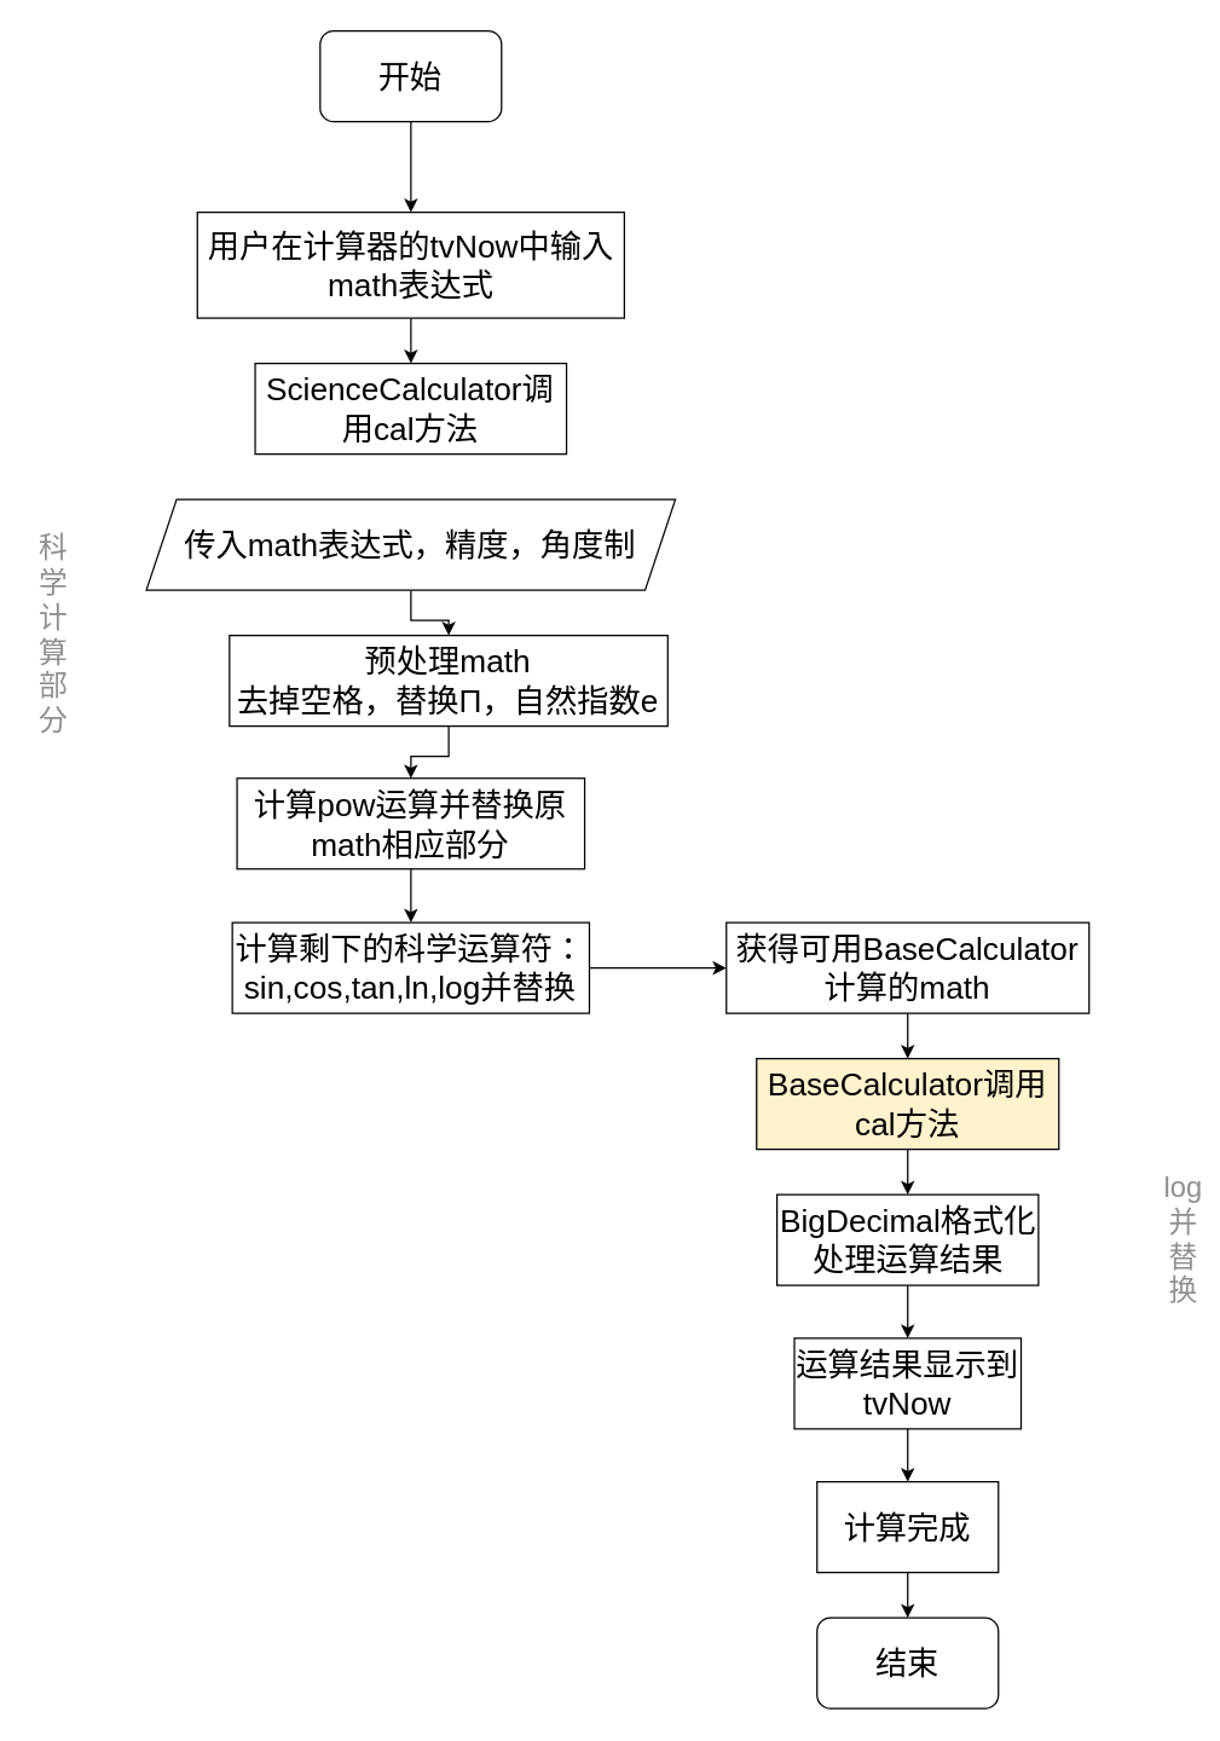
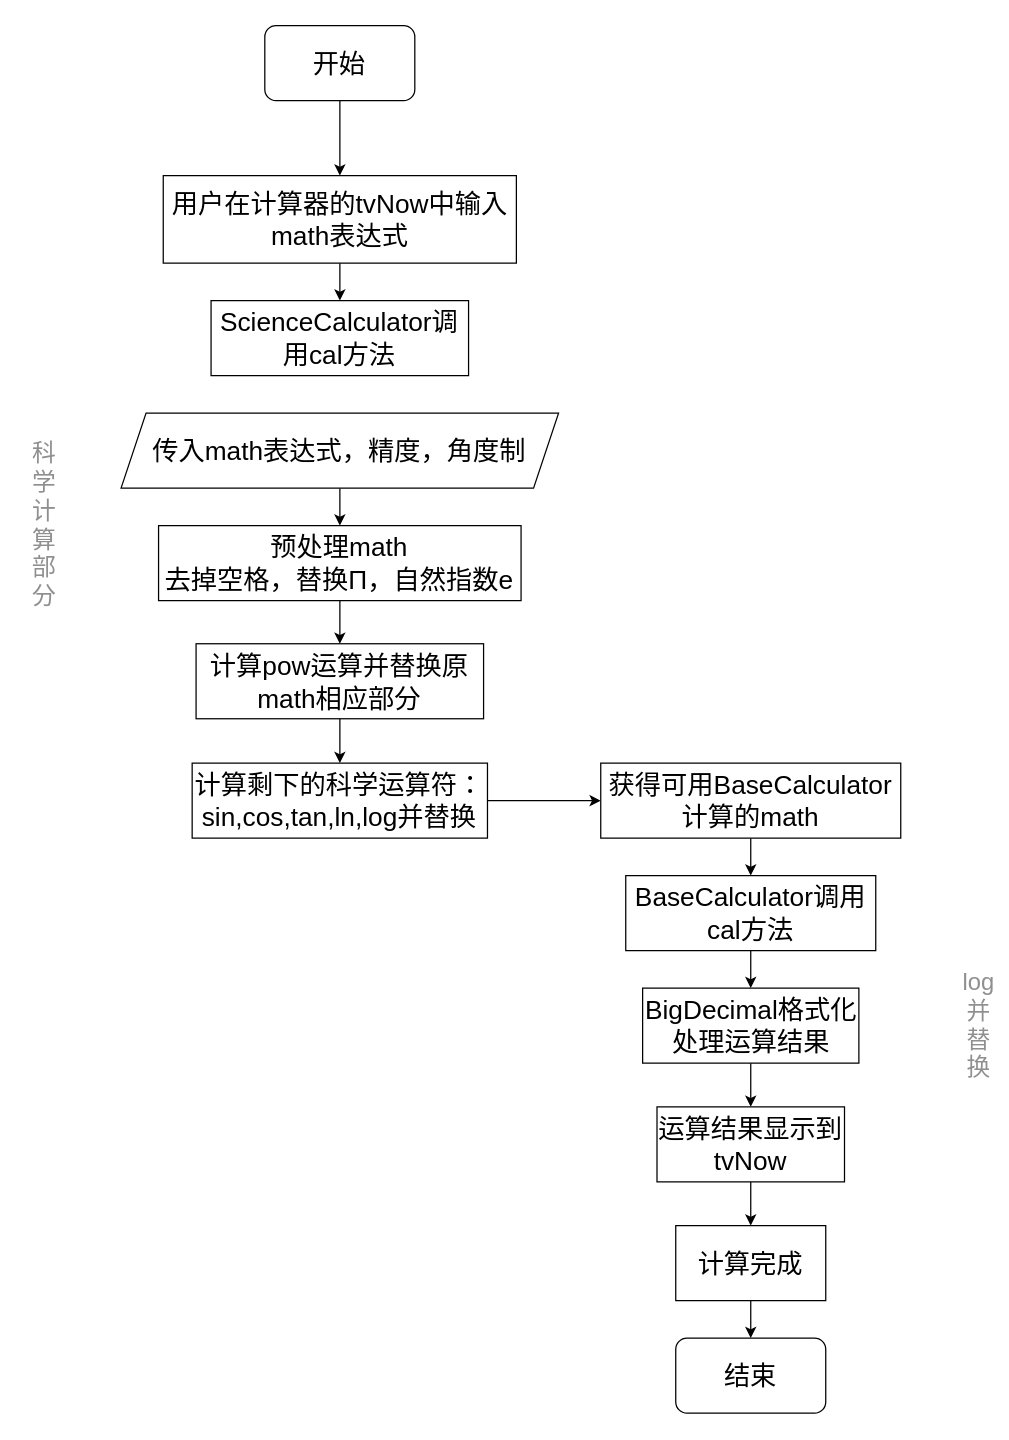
  <mxCell id="0" />
  <mxCell id="1" parent="0" />
  <mxCell id="2" value="" style="edgeStyle=orthogonalEdgeStyle;rounded=0;orthogonalLoop=1;jettySize=auto;html=1;fontSize=21;" edge="1" parent="1" source="3" target="5"><mxGeometry relative="1" as="geometry" /></mxCell>
  <mxCell id="3" value="开始" style="rounded=1;whiteSpace=wrap;html=1;fontSize=21;fillColor=#FFFFFF;" vertex="1" parent="1"><mxGeometry x="211.25" y="20" width="120" height="60" as="geometry" /></mxCell>
  <mxCell id="4" value="" style="edgeStyle=orthogonalEdgeStyle;rounded=0;orthogonalLoop=1;jettySize=auto;html=1;fontSize=21;" edge="1" parent="1" source="5" target="6"><mxGeometry relative="1" as="geometry" /></mxCell>
  <mxCell id="5" value="用户在计算器的tvNow中输入math表达式" style="rounded=0;whiteSpace=wrap;html=1;fillColor=#FFFFFF;fontSize=21;" vertex="1" parent="1"><mxGeometry x="130" y="140" width="282.5" height="70" as="geometry" /></mxCell>
  <mxCell id="6" value="ScienceCalculator调用cal方法" style="rounded=0;whiteSpace=wrap;html=1;fillColor=#FFFFFF;fontSize=21;" vertex="1" parent="1"><mxGeometry x="168.25" y="240" width="206" height="60" as="geometry" /></mxCell>
  <mxCell id="7" value="" style="edgeStyle=orthogonalEdgeStyle;rounded=0;orthogonalLoop=1;jettySize=auto;html=1;fontSize=21;" edge="1" parent="1" source="8" target="12"><mxGeometry relative="1" as="geometry" /></mxCell>
- <mxCell id="8" value="预处理math&lt;br&gt;去掉空格，替换Π，自然指数e" style="rounded=0;whiteSpace=wrap;html=1;fillColor=#FFFFFF;fontSize=21;" vertex="1" parent="1"><mxGeometry x="151.25" y="420" width="290" height="60" as="geometry" /></mxCell>
+ <mxCell id="8" value="预处理math&lt;br&gt;去掉空格，替换Π，自然指数e" style="rounded=0;whiteSpace=wrap;html=1;fillColor=#FFFFFF;fontSize=21;" vertex="1" parent="1"><mxGeometry x="126.25" y="420" width="290" height="60" as="geometry" /></mxCell>
  <mxCell id="9" value="" style="edgeStyle=orthogonalEdgeStyle;rounded=0;orthogonalLoop=1;jettySize=auto;html=1;fontSize=21;" edge="1" parent="1" source="10" target="8"><mxGeometry relative="1" as="geometry" /></mxCell>
  <mxCell id="10" value="传入math表达式，精度，角度制" style="shape=parallelogram;perimeter=parallelogramPerimeter;whiteSpace=wrap;html=1;fixedSize=1;fillColor=#FFFFFF;fontSize=21;" vertex="1" parent="1"><mxGeometry x="96.25" y="330" width="350" height="60" as="geometry" /></mxCell>
  <mxCell id="11" value="" style="edgeStyle=orthogonalEdgeStyle;rounded=0;orthogonalLoop=1;jettySize=auto;html=1;fontSize=21;" edge="1" parent="1" source="12" target="14"><mxGeometry relative="1" as="geometry" /></mxCell>
  <mxCell id="12" value="计算pow运算并替换原math相应部分" style="rounded=0;whiteSpace=wrap;html=1;fillColor=#FFFFFF;fontSize=21;" vertex="1" parent="1"><mxGeometry x="156.26" y="514.5" width="230" height="60" as="geometry" /></mxCell>
  <mxCell id="13" value="" style="edgeStyle=orthogonalEdgeStyle;rounded=0;orthogonalLoop=1;jettySize=auto;html=1;fontSize=21;" edge="1" parent="1" source="14" target="16"><mxGeometry relative="1" as="geometry" /></mxCell>
  <mxCell id="14" value="计算剩下的科学运算符：sin,cos,tan,ln,log并替换" style="rounded=0;whiteSpace=wrap;html=1;fillColor=#FFFFFF;fontSize=21;" vertex="1" parent="1"><mxGeometry x="153.13" y="610" width="236.25" height="60" as="geometry" /></mxCell>
  <mxCell id="15" value="" style="edgeStyle=orthogonalEdgeStyle;rounded=0;orthogonalLoop=1;jettySize=auto;html=1;fontSize=21;" edge="1" parent="1" source="16" target="18"><mxGeometry relative="1" as="geometry" /></mxCell>
  <mxCell id="16" value="获得可用BaseCalculator计算的math" style="rounded=0;whiteSpace=wrap;html=1;fillColor=#FFFFFF;fontSize=21;" vertex="1" parent="1"><mxGeometry x="480" y="610" width="240" height="60" as="geometry" /></mxCell>
  <mxCell id="17" value="" style="edgeStyle=orthogonalEdgeStyle;rounded=0;orthogonalLoop=1;jettySize=auto;html=1;fontSize=21;" edge="1" parent="1" source="18" target="20"><mxGeometry relative="1" as="geometry" /></mxCell>
- <mxCell id="18" value="&lt;span&gt;BaseCalculator调用cal方法&lt;/span&gt;" style="rounded=0;whiteSpace=wrap;html=1;fillColor=#fff2cc;fontSize=21;" vertex="1" parent="1"><mxGeometry x="500" y="700" width="200" height="60" as="geometry" /></mxCell>
+ <mxCell id="18" value="&lt;span&gt;BaseCalculator调用cal方法&lt;/span&gt;" style="rounded=0;whiteSpace=wrap;html=1;fillColor=#FFFFFF;fontSize=21;" vertex="1" parent="1"><mxGeometry x="500" y="700" width="200" height="60" as="geometry" /></mxCell>
  <mxCell id="19" value="" style="edgeStyle=orthogonalEdgeStyle;rounded=0;orthogonalLoop=1;jettySize=auto;html=1;fontSize=21;" edge="1" parent="1" source="20" target="22"><mxGeometry relative="1" as="geometry" /></mxCell>
  <mxCell id="20" value="BigDecimal格式化处理运算结果" style="rounded=0;whiteSpace=wrap;html=1;fillColor=#FFFFFF;fontSize=21;" vertex="1" parent="1"><mxGeometry x="513.5" y="790" width="173" height="60" as="geometry" /></mxCell>
  <mxCell id="21" value="" style="edgeStyle=orthogonalEdgeStyle;rounded=0;orthogonalLoop=1;jettySize=auto;html=1;fontSize=21;" edge="1" parent="1" source="22" target="24"><mxGeometry relative="1" as="geometry" /></mxCell>
  <mxCell id="22" value="运算结果显示到tvNow" style="rounded=0;whiteSpace=wrap;html=1;fillColor=#FFFFFF;fontSize=21;" vertex="1" parent="1"><mxGeometry x="525" y="885" width="150" height="60" as="geometry" /></mxCell>
  <mxCell id="23" value="" style="edgeStyle=orthogonalEdgeStyle;rounded=0;orthogonalLoop=1;jettySize=auto;html=1;fontSize=21;" edge="1" parent="1" source="24" target="25"><mxGeometry relative="1" as="geometry" /></mxCell>
  <mxCell id="24" value="计算完成" style="rounded=0;whiteSpace=wrap;html=1;fillColor=#FFFFFF;fontSize=21;" vertex="1" parent="1"><mxGeometry x="540" y="980" width="120" height="60" as="geometry" /></mxCell>
  <mxCell id="25" value="结束" style="rounded=1;whiteSpace=wrap;html=1;fillColor=#FFFFFF;fontSize=21;" vertex="1" parent="1"><mxGeometry x="540" y="1070" width="120" height="60" as="geometry" /></mxCell>
  <mxCell id="26" value="科学计算部分" style="text;html=1;strokeColor=none;fillColor=none;align=center;verticalAlign=middle;whiteSpace=wrap;rounded=0;fontSize=19;fontColor=#8F8F8F;" vertex="1" parent="1"><mxGeometry x="20" y="410" width="30" height="20" as="geometry" /></mxCell>
  <mxCell id="27" value="log并替换" style="text;html=1;strokeColor=none;fillColor=none;align=center;verticalAlign=middle;whiteSpace=wrap;rounded=0;fontSize=19;fontColor=#8F8F8F;" vertex="1" parent="1"><mxGeometry x="780" y="810" width="5" height="20" as="geometry" /></mxCell>
